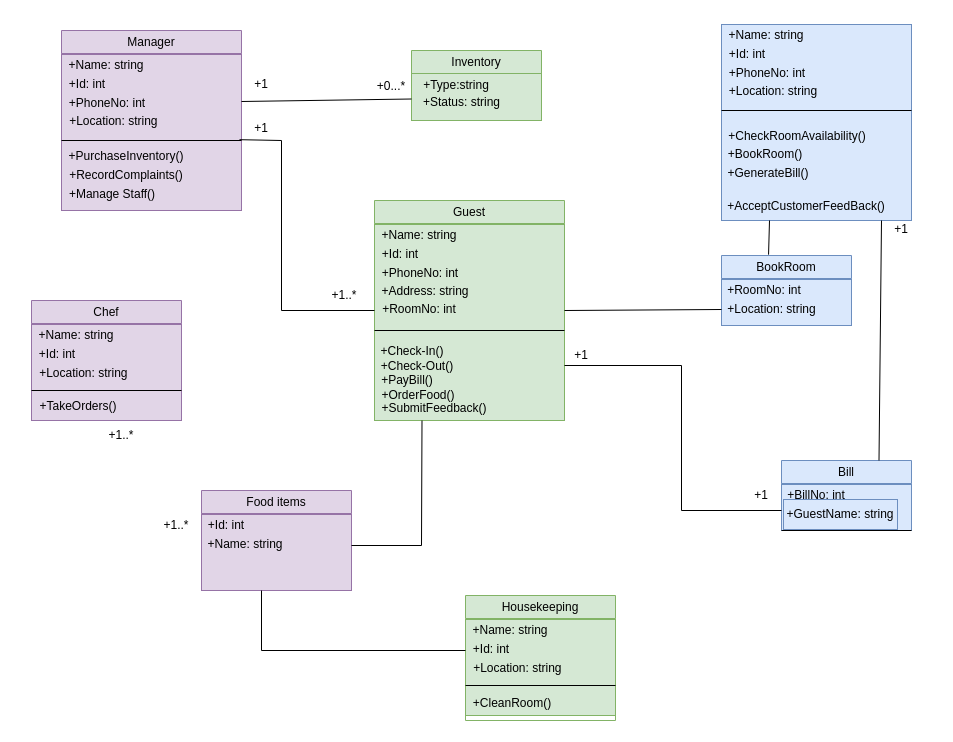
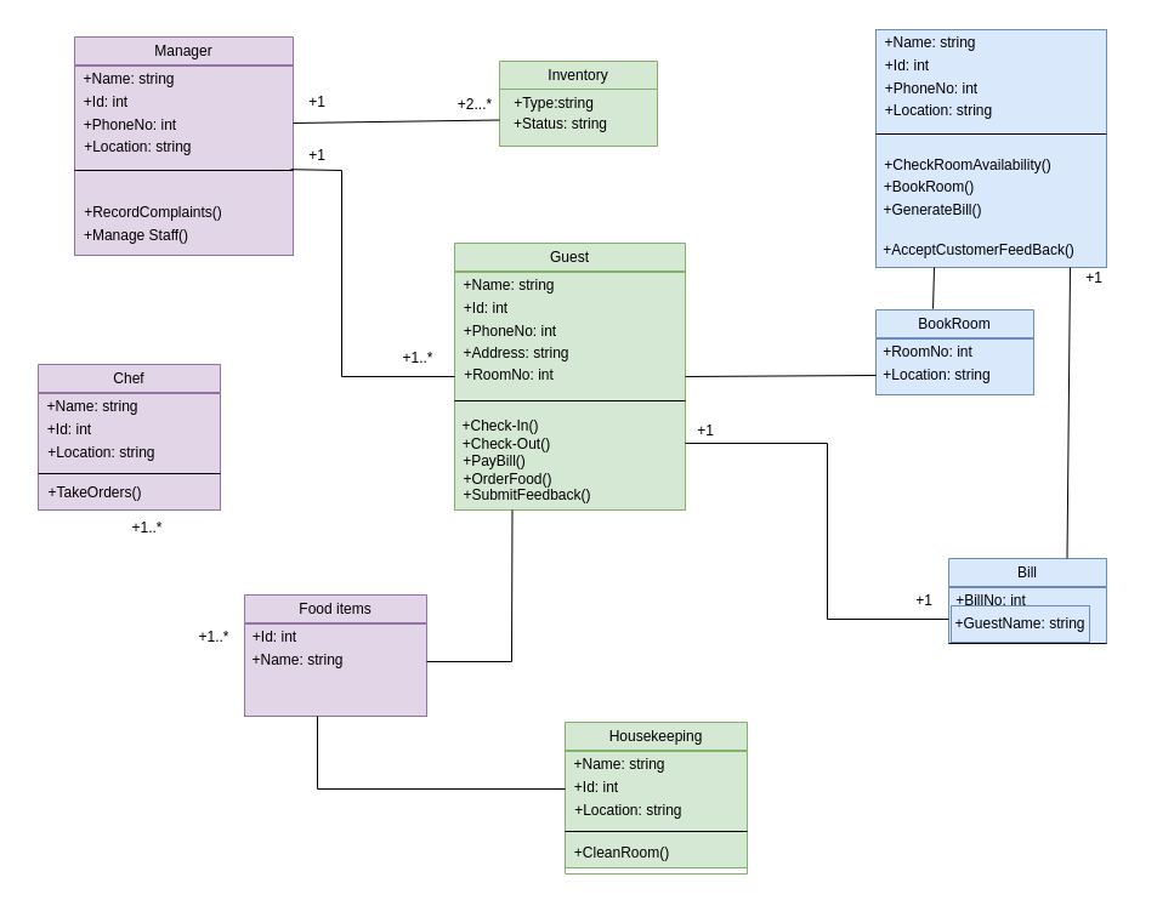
  <mxCell id="0" />
  <mxCell id="1" parent="0" />
  <mxCell id="2" value="" style="rounded=0;whiteSpace=wrap;html=1;fillColor=#dae8fc;strokeColor=#6c8ebf;" vertex="1" parent="1"><mxGeometry x="721" y="24" width="190" height="196" as="geometry" /></mxCell>
  <mxCell id="3" value="" style="rounded=0;whiteSpace=wrap;html=1;fillColor=#d5e8d4;strokeColor=#82b366;" vertex="1" parent="1"><mxGeometry x="411" y="73" width="130" height="47" as="geometry" /></mxCell>
  <mxCell id="4" value="" style="rounded=0;whiteSpace=wrap;html=1;fillColor=#e1d5e7;strokeColor=#9673a6;" vertex="1" parent="1"><mxGeometry x="201" y="514" width="150" height="76" as="geometry" /></mxCell>
  <mxCell id="5" value="&lt;span style=&quot;font-weight: 400;&quot;&gt;Manager&lt;/span&gt;" style="swimlane;whiteSpace=wrap;html=1;fillColor=#e1d5e7;strokeColor=#9673a6;" vertex="1" parent="1"><mxGeometry x="61" y="30" width="180" height="180" as="geometry"><mxRectangle x="60" y="210" width="90" height="30" as="alternateBounds" /></mxGeometry></mxCell>
  <mxCell id="6" value="" style="rounded=0;whiteSpace=wrap;html=1;fillColor=#e1d5e7;strokeColor=#9673a6;" vertex="1" parent="5"><mxGeometry y="24" width="180" height="156" as="geometry" /></mxCell>
  <mxCell id="7" value="&lt;span style=&quot;text-align: left;&quot;&gt;+Name: string&lt;/span&gt;" style="text;html=1;align=center;verticalAlign=middle;whiteSpace=wrap;rounded=0;" vertex="1" parent="5"><mxGeometry y="20" width="90" height="30" as="geometry" /></mxCell>
  <mxCell id="8" value="&lt;span style=&quot;text-align: left;&quot;&gt;+Id: int&lt;/span&gt;" style="text;html=1;align=center;verticalAlign=middle;whiteSpace=wrap;rounded=0;" vertex="1" parent="5"><mxGeometry x="6" y="39" width="40" height="30" as="geometry" /></mxCell>
  <mxCell id="9" value="&lt;span style=&quot;text-align: left;&quot;&gt;+PhoneNo: int&lt;/span&gt;" style="text;html=1;align=center;verticalAlign=middle;whiteSpace=wrap;rounded=0;" vertex="1" parent="5"><mxGeometry x="4" y="58" width="84" height="30" as="geometry" /></mxCell>
  <mxCell id="10" value="&lt;span style=&quot;text-align: left;&quot;&gt;+Location: string&amp;nbsp;&lt;/span&gt;" style="text;html=1;align=center;verticalAlign=middle;whiteSpace=wrap;rounded=0;" vertex="1" parent="5"><mxGeometry x="-3" y="76" width="114" height="30" as="geometry" /></mxCell>
- <mxCell id="11" value="&lt;div style=&quot;text-align: left;&quot;&gt;&lt;span style=&quot;background-color: initial;&quot;&gt;+PurchaseInventory()&lt;/span&gt;&lt;/div&gt;" style="text;html=1;align=center;verticalAlign=middle;whiteSpace=wrap;rounded=0;" vertex="1" parent="5"><mxGeometry x="7" y="118" width="116" height="15" as="geometry" /></mxCell>
  <mxCell id="12" value="&lt;div style=&quot;text-align: left;&quot;&gt;&lt;span style=&quot;background-color: initial;&quot;&gt;+RecordComplaints&lt;/span&gt;&lt;span style=&quot;color: rgba(0, 0, 0, 0); font-family: monospace; font-size: 0px; text-wrap: nowrap; background-color: initial;&quot;&gt;%3CmxGraphModel%3E%3Croot%3E%3CmxCell%20id%3D%220%22%2F%3E%3CmxCell%20id%3D%221%22%20parent%3D%220%22%2F%3E%3CmxCell%20id%3D%222%22%20value%3D%22%26lt%3Bdiv%20style%3D%26quot%3Btext-align%3A%20left%3B%26quot%3B%26gt%3B%26lt%3Bspan%20style%3D%26quot%3Bbackground-color%3A%20initial%3B%26quot%3B%26gt%3B%2BPurcgaseInventory()%26lt%3B%2Fspan%26gt%3B%26lt%3B%2Fdiv%26gt%3B%22%20style%3D%22text%3Bhtml%3D1%3Balign%3Dcenter%3BverticalAlign%3Dmiddle%3BwhiteSpace%3Dwrap%3Brounded%3D0%3B%22%20vertex%3D%221%22%20parent%3D%221%22%3E%3CmxGeometry%20x%3D%2247%22%20y%3D%22312%22%20width%3D%22116%22%20height%3D%2215%22%20as%3D%22geometry%22%2F%3E%3C%2FmxCell%3E%3C%2Froot%3E%3C%2FmxGraphModel%3E&lt;/span&gt;&lt;span style=&quot;background-color: initial;&quot;&gt;()&lt;/span&gt;&lt;/div&gt;" style="text;html=1;align=center;verticalAlign=middle;whiteSpace=wrap;rounded=0;" vertex="1" parent="5"><mxGeometry x="7" y="137" width="116" height="15" as="geometry" /></mxCell>
  <mxCell id="13" value="&lt;div style=&quot;text-align: left;&quot;&gt;&lt;span style=&quot;background-color: initial;&quot;&gt;+Manage Staff&lt;/span&gt;&lt;span style=&quot;color: rgba(0, 0, 0, 0); font-family: monospace; font-size: 0px; text-wrap: nowrap; background-color: initial;&quot;&gt;%3CmxGraphModel%3E%3Croot%3E%3CmxCell%20id%3D%220%22%2F%3E%3CmxCell%20id%3D%221%22%20parent%3D%220%22%2F%3E%3CmxCell%20id%3D%222%22%20value%3D%22%26lt%3Bdiv%20style%3D%26quot%3Btext-align%3A%20left%3B%26quot%3B%26gt%3B%26lt%3Bspan%20style%3D%26quot%3Bbackground-color%3A%20initial%3B%26quot%3B%26gt%3B%2BPurcgaseInventory()%26lt%3B%2Fspan%26gt%3B%26lt%3B%2Fdiv%26gt%3B%22%20style%3D%22text%3Bhtml%3D1%3Balign%3Dcenter%3BverticalAlign%3Dmiddle%3BwhiteSpace%3Dwrap%3Brounded%3D0%3B%22%20vertex%3D%221%22%20parent%3D%221%22%3E%3CmxGeometry%20x%3D%2247%22%20y%3D%22312%22%20width%3D%22116%22%20height%3D%2215%22%20as%3D%22geometry%22%2F%3E%3C%2FmxCell%3E%3C%2Froot%3E%3C%2FmxGraphModel%E&lt;/span&gt;&lt;span style=&quot;background-color: initial;&quot;&gt;()&lt;/span&gt;&lt;/div&gt;" style="text;html=1;align=center;verticalAlign=middle;whiteSpace=wrap;rounded=0;" vertex="1" parent="5"><mxGeometry x="-7" y="156" width="116" height="15" as="geometry" /></mxCell>
  <mxCell id="14" value="" style="endArrow=none;html=1;rounded=0;" edge="1" parent="5"><mxGeometry width="50" height="50" relative="1" as="geometry"><mxPoint y="110" as="sourcePoint" /><mxPoint x="180" y="110" as="targetPoint" /></mxGeometry></mxCell>
  <mxCell id="15" value="&lt;span style=&quot;font-weight: 400;&quot;&gt;Inventory&lt;/span&gt;" style="swimlane;whiteSpace=wrap;html=1;fillColor=#d5e8d4;strokeColor=#82b366;" vertex="1" parent="1"><mxGeometry x="411" y="50" width="130" height="70" as="geometry"><mxRectangle x="60" y="210" width="90" height="30" as="alternateBounds" /></mxGeometry></mxCell>
  <mxCell id="16" value="&lt;span style=&quot;text-align: left;&quot;&gt;+Type:string&lt;/span&gt;" style="text;html=1;align=center;verticalAlign=middle;whiteSpace=wrap;rounded=0;" vertex="1" parent="15"><mxGeometry y="20" width="90" height="30" as="geometry" /></mxCell>
  <mxCell id="17" value="&lt;span style=&quot;text-align: left;&quot;&gt;+Status: string&lt;/span&gt;" style="text;html=1;align=center;verticalAlign=middle;whiteSpace=wrap;rounded=0;" vertex="1" parent="15"><mxGeometry x="2" y="41" width="97" height="21" as="geometry" /></mxCell>
  <mxCell id="18" value="&lt;span style=&quot;font-weight: 400;&quot;&gt;Guest&lt;/span&gt;" style="swimlane;whiteSpace=wrap;html=1;fillColor=#d5e8d4;strokeColor=#82b366;" vertex="1" parent="1"><mxGeometry x="374" y="200" width="190" height="220" as="geometry"><mxRectangle x="60" y="210" width="90" height="30" as="alternateBounds" /></mxGeometry></mxCell>
  <mxCell id="19" value="" style="rounded=0;whiteSpace=wrap;html=1;fillColor=#d5e8d4;strokeColor=#82b366;" vertex="1" parent="18"><mxGeometry y="24" width="190" height="196" as="geometry" /></mxCell>
  <mxCell id="20" value="&lt;span style=&quot;text-align: left;&quot;&gt;+Name: string&lt;/span&gt;" style="text;html=1;align=center;verticalAlign=middle;whiteSpace=wrap;rounded=0;" vertex="1" parent="18"><mxGeometry y="20" width="90" height="30" as="geometry" /></mxCell>
  <mxCell id="21" value="&lt;span style=&quot;text-align: left;&quot;&gt;+Id: int&lt;/span&gt;" style="text;html=1;align=center;verticalAlign=middle;whiteSpace=wrap;rounded=0;" vertex="1" parent="18"><mxGeometry x="6" y="39" width="40" height="30" as="geometry" /></mxCell>
  <mxCell id="22" value="&lt;span style=&quot;text-align: left;&quot;&gt;+PhoneNo: int&lt;/span&gt;" style="text;html=1;align=center;verticalAlign=middle;whiteSpace=wrap;rounded=0;" vertex="1" parent="18"><mxGeometry x="4" y="58" width="84" height="30" as="geometry" /></mxCell>
  <mxCell id="23" value="&lt;span style=&quot;text-align: left;&quot;&gt;+Address: string&lt;/span&gt;" style="text;html=1;align=center;verticalAlign=middle;whiteSpace=wrap;rounded=0;" vertex="1" parent="18"><mxGeometry x="-6" y="76" width="114" height="30" as="geometry" /></mxCell>
  <mxCell id="24" value="&lt;div style=&quot;text-align: left;&quot;&gt;&lt;span style=&quot;background-color: initial;&quot;&gt;+Check-In()&lt;/span&gt;&lt;/div&gt;" style="text;html=1;align=center;verticalAlign=middle;whiteSpace=wrap;rounded=0;" vertex="1" parent="18"><mxGeometry x="-20" y="143" width="116" height="15" as="geometry" /></mxCell>
  <mxCell id="25" value="&lt;div style=&quot;text-align: left;&quot;&gt;+Check-Out()&lt;/div&gt;" style="text;html=1;align=center;verticalAlign=middle;whiteSpace=wrap;rounded=0;" vertex="1" parent="18"><mxGeometry x="-15" y="158" width="116" height="15" as="geometry" /></mxCell>
  <mxCell id="26" value="&lt;span style=&quot;text-align: left;&quot;&gt;+RoomNo: int&lt;/span&gt;" style="text;html=1;align=center;verticalAlign=middle;whiteSpace=wrap;rounded=0;" vertex="1" parent="18"><mxGeometry x="5" y="94" width="80" height="30" as="geometry" /></mxCell>
  <mxCell id="27" value="&lt;div style=&quot;text-align: left;&quot;&gt;+OrderFood()&lt;/div&gt;" style="text;html=1;align=center;verticalAlign=middle;whiteSpace=wrap;rounded=0;" vertex="1" parent="18"><mxGeometry x="-14" y="187" width="116" height="15" as="geometry" /></mxCell>
  <mxCell id="28" value="&lt;div style=&quot;text-align: left;&quot;&gt;+SubmitFeedback()&lt;/div&gt;" style="text;html=1;align=center;verticalAlign=middle;whiteSpace=wrap;rounded=0;" vertex="1" parent="18"><mxGeometry x="2" y="200" width="116" height="15" as="geometry" /></mxCell>
  <mxCell id="29" value="" style="endArrow=none;html=1;rounded=0;" edge="1" parent="18"><mxGeometry width="50" height="50" relative="1" as="geometry"><mxPoint y="130" as="sourcePoint" /><mxPoint x="190" y="130" as="targetPoint" /></mxGeometry></mxCell>
  <mxCell id="30" value="&lt;span style=&quot;text-align: left;&quot;&gt;+Name: string&lt;/span&gt;" style="text;html=1;align=center;verticalAlign=middle;whiteSpace=wrap;rounded=0;" vertex="1" parent="1"><mxGeometry x="721" y="20" width="90" height="30" as="geometry" /></mxCell>
  <mxCell id="31" value="&lt;span style=&quot;text-align: left;&quot;&gt;+Id: int&lt;/span&gt;" style="text;html=1;align=center;verticalAlign=middle;whiteSpace=wrap;rounded=0;" vertex="1" parent="1"><mxGeometry x="727" y="39" width="40" height="30" as="geometry" /></mxCell>
  <mxCell id="32" value="&lt;span style=&quot;text-align: left;&quot;&gt;+PhoneNo: int&lt;/span&gt;" style="text;html=1;align=center;verticalAlign=middle;whiteSpace=wrap;rounded=0;" vertex="1" parent="1"><mxGeometry x="725" y="58" width="84" height="30" as="geometry" /></mxCell>
  <mxCell id="33" value="&lt;span style=&quot;text-align: left;&quot;&gt;+Location: string&lt;/span&gt;" style="text;html=1;align=center;verticalAlign=middle;whiteSpace=wrap;rounded=0;" vertex="1" parent="1"><mxGeometry x="716" y="76" width="114" height="30" as="geometry" /></mxCell>
  <mxCell id="34" value="&lt;div style=&quot;text-align: left;&quot;&gt;&lt;span style=&quot;background-color: initial;&quot;&gt;+CheckRoomAvailability()&lt;/span&gt;&lt;/div&gt;" style="text;html=1;align=center;verticalAlign=middle;whiteSpace=wrap;rounded=0;" vertex="1" parent="1"><mxGeometry x="739" y="128" width="116" height="15" as="geometry" /></mxCell>
  <mxCell id="35" value="&lt;div style=&quot;text-align: left;&quot;&gt;+BookRoom()&lt;/div&gt;" style="text;html=1;align=center;verticalAlign=middle;whiteSpace=wrap;rounded=0;" vertex="1" parent="1"><mxGeometry x="707" y="146" width="116" height="15" as="geometry" /></mxCell>
  <mxCell id="36" value="&lt;div style=&quot;text-align: left;&quot;&gt;+GenerateBill()&lt;/div&gt;" style="text;html=1;align=center;verticalAlign=middle;whiteSpace=wrap;rounded=0;" vertex="1" parent="1"><mxGeometry x="710" y="165" width="116" height="15" as="geometry" /></mxCell>
  <mxCell id="37" value="&lt;div style=&quot;text-align: left;&quot;&gt;+AcceptCustomerFeedBack()&lt;/div&gt;" style="text;html=1;align=center;verticalAlign=middle;whiteSpace=wrap;rounded=0;" vertex="1" parent="1"><mxGeometry x="748" y="198" width="116" height="15" as="geometry" /></mxCell>
  <mxCell id="38" value="&lt;div style=&quot;text-align: left;&quot;&gt;+PayBill()&lt;/div&gt;" style="text;html=1;align=center;verticalAlign=middle;whiteSpace=wrap;rounded=0;" vertex="1" parent="1"><mxGeometry x="349" y="372" width="116" height="15" as="geometry" /></mxCell>
  <mxCell id="39" value="&lt;span style=&quot;font-weight: 400;&quot;&gt;BookRoom&lt;/span&gt;" style="swimlane;whiteSpace=wrap;html=1;fillColor=#dae8fc;strokeColor=#6c8ebf;" vertex="1" parent="1"><mxGeometry x="721" y="255" width="130" height="65" as="geometry"><mxRectangle x="60" y="210" width="90" height="30" as="alternateBounds" /></mxGeometry></mxCell>
  <mxCell id="40" value="" style="rounded=0;whiteSpace=wrap;html=1;fillColor=#dae8fc;strokeColor=#6c8ebf;" vertex="1" parent="39"><mxGeometry y="24" width="130" height="46" as="geometry" /></mxCell>
  <mxCell id="41" value="&lt;span style=&quot;text-align: left;&quot;&gt;+RoomNo: int&lt;/span&gt;" style="text;html=1;align=center;verticalAlign=middle;whiteSpace=wrap;rounded=0;" vertex="1" parent="39"><mxGeometry x="-2" y="20" width="90" height="30" as="geometry" /></mxCell>
  <mxCell id="42" value="&lt;span style=&quot;text-align: left;&quot;&gt;+Location: string&lt;/span&gt;" style="text;html=1;align=center;verticalAlign=middle;whiteSpace=wrap;rounded=0;" vertex="1" parent="39"><mxGeometry x="2" y="39" width="97" height="30" as="geometry" /></mxCell>
  <mxCell id="43" value="&lt;span style=&quot;font-weight: 400;&quot;&gt;Bill&lt;/span&gt;" style="swimlane;whiteSpace=wrap;html=1;fillColor=#dae8fc;strokeColor=#6c8ebf;" vertex="1" parent="1"><mxGeometry x="781" y="460" width="130" height="70" as="geometry"><mxRectangle x="60" y="210" width="90" height="30" as="alternateBounds" /></mxGeometry></mxCell>
  <mxCell id="44" value="" style="rounded=0;whiteSpace=wrap;html=1;fillColor=#dae8fc;strokeColor=#6c8ebf;" vertex="1" parent="43"><mxGeometry y="24" width="130" height="46" as="geometry" /></mxCell>
  <mxCell id="45" value="&lt;span style=&quot;text-align: left;&quot;&gt;+BillNo: int&lt;/span&gt;" style="text;html=1;align=center;verticalAlign=middle;whiteSpace=wrap;rounded=0;" vertex="1" parent="43"><mxGeometry x="-10" y="20" width="90" height="30" as="geometry" /></mxCell>
  <mxCell id="46" value="&lt;span style=&quot;text-align: left;&quot;&gt;+GuestName: string&lt;/span&gt;" style="text;html=1;align=center;verticalAlign=middle;whiteSpace=wrap;rounded=0;fillColor=#dae8fc;strokeColor=#6c8ebf;" vertex="1" parent="43"><mxGeometry x="2" y="39" width="114" height="30" as="geometry" /></mxCell>
  <mxCell id="47" value="+1" style="text;html=1;align=center;verticalAlign=middle;whiteSpace=wrap;rounded=0;" vertex="1" parent="43"><mxGeometry x="-50" y="20" width="60" height="30" as="geometry" /></mxCell>
  <mxCell id="48" value="&lt;span style=&quot;font-weight: 400;&quot;&gt;Housekeeping&lt;/span&gt;" style="swimlane;whiteSpace=wrap;html=1;fillColor=#d5e8d4;strokeColor=#82b366;" vertex="1" parent="1"><mxGeometry x="465" y="595" width="150" height="125" as="geometry"><mxRectangle x="60" y="210" width="90" height="30" as="alternateBounds" /></mxGeometry></mxCell>
  <mxCell id="49" value="" style="rounded=0;whiteSpace=wrap;html=1;fillColor=#d5e8d4;strokeColor=#82b366;" vertex="1" parent="48"><mxGeometry y="24" width="150" height="96" as="geometry" /></mxCell>
  <mxCell id="50" value="&lt;span style=&quot;text-align: left;&quot;&gt;+Name: string&lt;/span&gt;" style="text;html=1;align=center;verticalAlign=middle;whiteSpace=wrap;rounded=0;" vertex="1" parent="48"><mxGeometry y="20" width="90" height="30" as="geometry" /></mxCell>
  <mxCell id="51" value="&lt;span style=&quot;text-align: left;&quot;&gt;+Id: int&lt;/span&gt;" style="text;html=1;align=center;verticalAlign=middle;whiteSpace=wrap;rounded=0;" vertex="1" parent="48"><mxGeometry x="6" y="39" width="40" height="30" as="geometry" /></mxCell>
  <mxCell id="52" value="&lt;span style=&quot;text-align: left;&quot;&gt;+Location: string&amp;nbsp;&lt;/span&gt;" style="text;html=1;align=center;verticalAlign=middle;whiteSpace=wrap;rounded=0;" vertex="1" parent="48"><mxGeometry x="-3" y="58" width="114" height="30" as="geometry" /></mxCell>
  <mxCell id="53" value="&lt;div style=&quot;text-align: left;&quot;&gt;&lt;span style=&quot;background-color: initial;&quot;&gt;+CleanRoom()&lt;/span&gt;&lt;/div&gt;" style="text;html=1;align=center;verticalAlign=middle;whiteSpace=wrap;rounded=0;" vertex="1" parent="48"><mxGeometry x="-11" y="100" width="116" height="15" as="geometry" /></mxCell>
  <mxCell id="54" value="" style="endArrow=none;html=1;rounded=0;" edge="1" parent="48"><mxGeometry width="50" height="50" relative="1" as="geometry"><mxPoint y="90" as="sourcePoint" /><mxPoint x="150" y="90" as="targetPoint" /></mxGeometry></mxCell>
  <mxCell id="55" value="&lt;span style=&quot;font-weight: 400;&quot;&gt;Food items&lt;/span&gt;" style="swimlane;whiteSpace=wrap;html=1;fillColor=#e1d5e7;strokeColor=#9673a6;" vertex="1" parent="1"><mxGeometry x="201" y="490" width="150" height="100" as="geometry"><mxRectangle x="60" y="210" width="90" height="30" as="alternateBounds" /></mxGeometry></mxCell>
  <mxCell id="56" value="&lt;span style=&quot;text-align: left;&quot;&gt;+Id: int&lt;/span&gt;" style="text;html=1;align=center;verticalAlign=middle;whiteSpace=wrap;rounded=0;" vertex="1" parent="55"><mxGeometry x="-20" y="20" width="90" height="30" as="geometry" /></mxCell>
  <mxCell id="57" value="&lt;span style=&quot;text-align: left;&quot;&gt;+Name: string&lt;/span&gt;" style="text;html=1;align=center;verticalAlign=middle;whiteSpace=wrap;rounded=0;" vertex="1" parent="55"><mxGeometry x="5" y="39" width="78" height="30" as="geometry" /></mxCell>
  <mxCell id="58" value="&lt;span style=&quot;font-weight: 400;&quot;&gt;Chef&lt;/span&gt;" style="swimlane;whiteSpace=wrap;html=1;fillColor=#e1d5e7;strokeColor=#9673a6;" vertex="1" parent="1"><mxGeometry x="31" y="300" width="150" height="120" as="geometry"><mxRectangle x="60" y="210" width="90" height="30" as="alternateBounds" /></mxGeometry></mxCell>
  <mxCell id="59" value="" style="rounded=0;whiteSpace=wrap;html=1;fillColor=#e1d5e7;strokeColor=#9673a6;" vertex="1" parent="58"><mxGeometry y="24" width="150" height="96" as="geometry" /></mxCell>
  <mxCell id="60" value="&lt;span style=&quot;text-align: left;&quot;&gt;+Name: string&lt;/span&gt;" style="text;html=1;align=center;verticalAlign=middle;whiteSpace=wrap;rounded=0;" vertex="1" parent="58"><mxGeometry y="20" width="90" height="30" as="geometry" /></mxCell>
  <mxCell id="61" value="&lt;span style=&quot;text-align: left;&quot;&gt;+Id: int&lt;/span&gt;" style="text;html=1;align=center;verticalAlign=middle;whiteSpace=wrap;rounded=0;" vertex="1" parent="58"><mxGeometry x="6" y="39" width="40" height="30" as="geometry" /></mxCell>
  <mxCell id="62" value="&lt;span style=&quot;text-align: left;&quot;&gt;+Location: string&amp;nbsp;&lt;/span&gt;" style="text;html=1;align=center;verticalAlign=middle;whiteSpace=wrap;rounded=0;" vertex="1" parent="58"><mxGeometry x="-3" y="58" width="114" height="30" as="geometry" /></mxCell>
  <mxCell id="63" value="&lt;div style=&quot;text-align: left;&quot;&gt;&lt;span style=&quot;background-color: initial;&quot;&gt;+TakeOrders()&lt;/span&gt;&lt;/div&gt;" style="text;html=1;align=center;verticalAlign=middle;whiteSpace=wrap;rounded=0;" vertex="1" parent="58"><mxGeometry x="-11" y="98" width="116" height="15" as="geometry" /></mxCell>
  <mxCell id="64" value="" style="endArrow=none;html=1;rounded=0;exitX=0;exitY=0.75;exitDx=0;exitDy=0;entryX=1;entryY=0.75;entryDx=0;entryDy=0;" edge="1" parent="1" source="58" target="58"><mxGeometry width="50" height="50" relative="1" as="geometry"><mxPoint x="71" y="410" as="sourcePoint" /><mxPoint x="121" y="360" as="targetPoint" /></mxGeometry></mxCell>
  <mxCell id="65" value="" style="endArrow=none;html=1;rounded=0;" edge="1" parent="1"><mxGeometry width="50" height="50" relative="1" as="geometry"><mxPoint x="781" y="530" as="sourcePoint" /><mxPoint x="911" y="530" as="targetPoint" /></mxGeometry></mxCell>
  <mxCell id="66" value="" style="endArrow=none;html=1;rounded=0;exitX=0;exitY=0.5;exitDx=0;exitDy=0;entryX=1;entryY=0.5;entryDx=0;entryDy=0;" edge="1" parent="1"><mxGeometry width="50" height="50" relative="1" as="geometry"><mxPoint x="721" y="110" as="sourcePoint" /><mxPoint x="911" y="110" as="targetPoint" /></mxGeometry></mxCell>
  <mxCell id="67" value="" style="endArrow=none;html=1;rounded=0;entryX=0;entryY=0.75;entryDx=0;entryDy=0;" edge="1" parent="1"><mxGeometry width="50" height="50" relative="1" as="geometry"><mxPoint x="241" y="101" as="sourcePoint" /><mxPoint x="411" y="98.5" as="targetPoint" /></mxGeometry></mxCell>
  <mxCell id="68" value="+1" style="text;html=1;align=center;verticalAlign=middle;whiteSpace=wrap;rounded=0;" vertex="1" parent="1"><mxGeometry x="231" y="69" width="60" height="30" as="geometry" /></mxCell>
- <mxCell id="69" value="+0...*" style="text;html=1;align=center;verticalAlign=middle;whiteSpace=wrap;rounded=0;" vertex="1" parent="1"><mxGeometry x="361" y="71" width="60" height="30" as="geometry" /></mxCell>
+ <mxCell id="69" value="+2...*" style="text;html=1;align=center;verticalAlign=middle;whiteSpace=wrap;rounded=0;" vertex="1" parent="1"><mxGeometry x="361" y="71" width="60" height="30" as="geometry" /></mxCell>
  <mxCell id="70" value="" style="endArrow=none;html=1;rounded=0;entryX=0;entryY=0.5;entryDx=0;entryDy=0;exitX=0.133;exitY=0.873;exitDx=0;exitDy=0;exitPerimeter=0;" edge="1" parent="1" target="18" source="71"><mxGeometry width="50" height="50" relative="1" as="geometry"><mxPoint x="251" y="140" as="sourcePoint" /><mxPoint x="351" y="310" as="targetPoint" /><Array as="points"><mxPoint x="281" y="140" /><mxPoint x="281" y="310" /></Array></mxGeometry></mxCell>
  <mxCell id="71" value="+1" style="text;html=1;align=center;verticalAlign=middle;whiteSpace=wrap;rounded=0;" vertex="1" parent="1"><mxGeometry x="231" y="113" width="60" height="30" as="geometry" /></mxCell>
  <mxCell id="72" value="+1..*" style="text;html=1;align=center;verticalAlign=middle;whiteSpace=wrap;rounded=0;" vertex="1" parent="1"><mxGeometry x="314" y="280" width="60" height="30" as="geometry" /></mxCell>
  <mxCell id="73" value="" style="endArrow=none;html=1;rounded=0;entryX=0;entryY=0.5;entryDx=0;entryDy=0;exitX=1;exitY=0.5;exitDx=0;exitDy=0;" edge="1" parent="1" source="18"><mxGeometry width="50" height="50" relative="1" as="geometry"><mxPoint x="611" y="280" as="sourcePoint" /><mxPoint x="721" y="309" as="targetPoint" /></mxGeometry></mxCell>
  <mxCell id="74" value="" style="endArrow=none;html=1;rounded=0;exitX=0.362;exitY=-0.013;exitDx=0;exitDy=0;entryX=0.25;entryY=1;entryDx=0;entryDy=0;exitPerimeter=0;" edge="1" parent="1" source="39"><mxGeometry width="50" height="50" relative="1" as="geometry"><mxPoint x="911" y="310" as="sourcePoint" /><mxPoint x="769" y="220" as="targetPoint" /></mxGeometry></mxCell>
  <mxCell id="75" value="" style="endArrow=none;html=1;rounded=0;exitX=0.75;exitY=0;exitDx=0;exitDy=0;" edge="1" parent="1" source="43"><mxGeometry width="50" height="50" relative="1" as="geometry"><mxPoint x="901" y="390" as="sourcePoint" /><mxPoint x="881" y="220" as="targetPoint" /></mxGeometry></mxCell>
  <mxCell id="76" value="+1" style="text;html=1;align=center;verticalAlign=middle;whiteSpace=wrap;rounded=0;" vertex="1" parent="1"><mxGeometry x="871" y="214" width="60" height="30" as="geometry" /></mxCell>
  <mxCell id="77" value="" style="endArrow=none;html=1;rounded=0;exitX=1;exitY=0.75;exitDx=0;exitDy=0;" edge="1" parent="1" source="18"><mxGeometry width="50" height="50" relative="1" as="geometry"><mxPoint x="671" y="430" as="sourcePoint" /><mxPoint x="781" y="510" as="targetPoint" /><Array as="points"><mxPoint x="681" y="365" /><mxPoint x="681" y="510" /></Array></mxGeometry></mxCell>
  <mxCell id="78" value="+1" style="text;html=1;align=center;verticalAlign=middle;whiteSpace=wrap;rounded=0;" vertex="1" parent="1"><mxGeometry x="551" y="340" width="60" height="30" as="geometry" /></mxCell>
  <mxCell id="79" value="+1..*" style="text;html=1;align=center;verticalAlign=middle;whiteSpace=wrap;rounded=0;" vertex="1" parent="1"><mxGeometry x="91" y="420" width="60" height="30" as="geometry" /></mxCell>
  <mxCell id="80" value="+1..*" style="text;html=1;align=center;verticalAlign=middle;whiteSpace=wrap;rounded=0;" vertex="1" parent="1"><mxGeometry x="146" y="510" width="60" height="30" as="geometry" /></mxCell>
  <mxCell id="81" value="" style="endArrow=none;html=1;rounded=0;entryX=0.25;entryY=1;entryDx=0;entryDy=0;" edge="1" parent="1" target="18"><mxGeometry width="50" height="50" relative="1" as="geometry"><mxPoint x="351" y="545" as="sourcePoint" /><mxPoint x="391" y="440" as="targetPoint" /><Array as="points"><mxPoint x="421" y="545" /></Array></mxGeometry></mxCell>
  <mxCell id="82" value="" style="endArrow=none;html=1;rounded=0;" edge="1" parent="1"><mxGeometry width="50" height="50" relative="1" as="geometry"><mxPoint x="261" y="590" as="sourcePoint" /><mxPoint x="465" y="650" as="targetPoint" /><Array as="points"><mxPoint x="261" y="650" /></Array></mxGeometry></mxCell>
